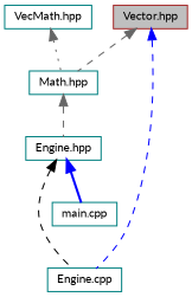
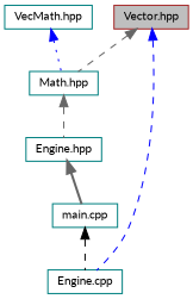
  digraph {
    fontname=Lato
    node [color=teal fillcolor=white fontname=Lato fontsize=10 shape=record style=filled]
    edge [color=gray40 dir=back fontname=Lato fontsize=10 labelfontname=Helvetica labelfontsize=10 style=dashed]
    n1 [color=brown fillcolor=grey75 fontcolor=black height=0.2 label="Vector.hpp" width=0.4]
    n2 [height=0.2 label="Math.hpp" width=0.4]
    n3 [height=0.2 label="Engine.cpp" width=0.4]
    n4 [height=0.2 label="VecMath.hpp" width=0.4]
    n5 [height=0.2 label="Engine.hpp" width=0.4]
    n6 [height=0.2 label="main.cpp" width=0.4]
    n1 -> n2
    n1 -> n3 [color=blue]
    n2 -> n5
-   n4 -> n2 [style=dotted]
-   n5 -> n3 [color=black]
-   n5 -> n6 [color=blue style=bold]
+   n4 -> n2 [color=blue style=dotted]
+   n6 -> n3 [color=black]
+   n5 -> n6 [style=bold]
  }
